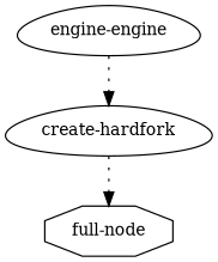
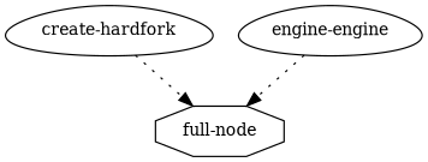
  digraph {
    node [fontsize=12 shape=egg]
    edge [style=dotted]
    n1 [label="full-node" shape=octagon]
    n2 [label="create-hardfork"]
    n3 [label="engine-engine"]
    n2 -> n1
-   n3 -> n2
+   n3 -> n1
  }
